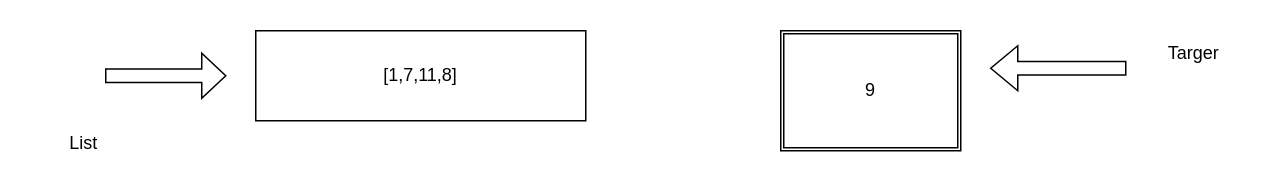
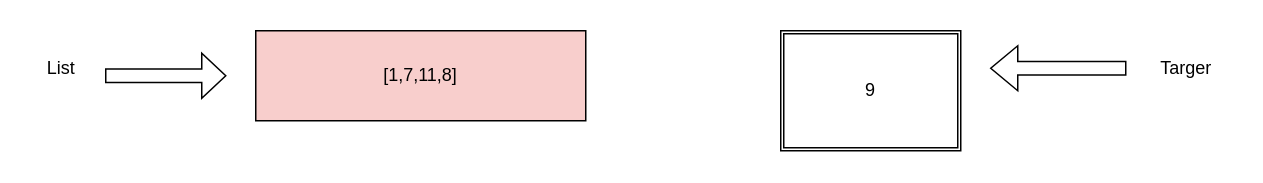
  <mxCell id="0" />
  <mxCell id="1" parent="0" />
- <mxCell id="2" value="[1,7,11,8]" style="rounded=0;whiteSpace=wrap;html=1;" vertex="1" parent="1"><mxGeometry x="170" y="20" width="220" height="60" as="geometry" /></mxCell>
- <mxCell id="3" value="List" style="text;html=1;align=center;verticalAlign=middle;resizable=0;points=[];autosize=1;strokeColor=none;fillColor=none;" vertex="1" parent="1"><mxGeometry x="35" y="80" width="40" height="30" as="geometry" /></mxCell>
- <mxCell id="4" value="Targer" style="text;html=1;align=center;verticalAlign=middle;resizable=0;points=[];autosize=1;strokeColor=none;fillColor=none;" vertex="1" parent="1"><mxGeometry x="765" y="20" width="60" height="30" as="geometry" /></mxCell>
+ <mxCell id="2" value="[1,7,11,8]" style="rounded=0;whiteSpace=wrap;html=1;fillColor=#f8cecc;" vertex="1" parent="1"><mxGeometry x="170" y="20" width="220" height="60" as="geometry" /></mxCell>
+ <mxCell id="3" value="List" style="text;html=1;align=center;verticalAlign=middle;resizable=0;points=[];autosize=1;strokeColor=none;fillColor=none;" vertex="1" parent="1"><mxGeometry x="20" y="30" width="40" height="30" as="geometry" /></mxCell>
+ <mxCell id="4" value="Targer" style="text;html=1;align=center;verticalAlign=middle;resizable=0;points=[];autosize=1;strokeColor=none;fillColor=none;" vertex="1" parent="1"><mxGeometry x="760" y="30" width="60" height="30" as="geometry" /></mxCell>
  <mxCell id="5" value="" style="shape=singleArrow;direction=west;whiteSpace=wrap;html=1;" vertex="1" parent="1"><mxGeometry x="660" y="30" width="90" height="30" as="geometry" /></mxCell>
  <mxCell id="6" value="" style="shape=singleArrow;whiteSpace=wrap;html=1;" vertex="1" parent="1"><mxGeometry x="70" y="35" width="80" height="30" as="geometry" /></mxCell>
  <mxCell id="7" value="9" style="shape=ext;double=1;rounded=0;whiteSpace=wrap;html=1;" vertex="1" parent="1"><mxGeometry x="520" y="20" width="120" height="80" as="geometry" /></mxCell>
